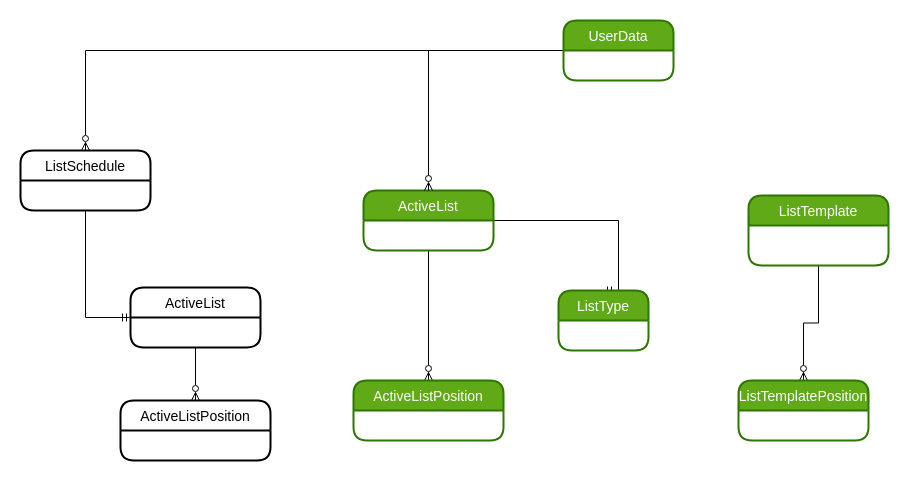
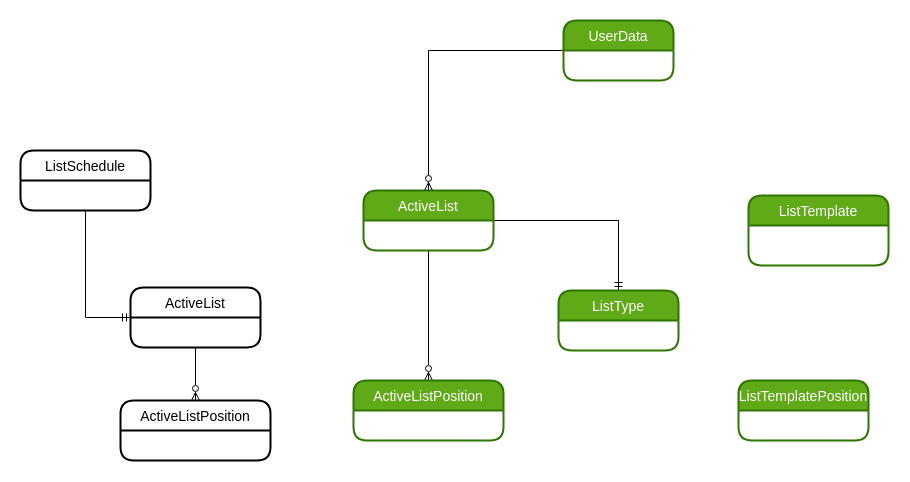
  <mxCell id="0" />
  <mxCell id="1" parent="0" />
  <mxCell id="2" style="edgeStyle=orthogonalEdgeStyle;rounded=0;orthogonalLoop=1;jettySize=auto;html=1;entryX=0.5;entryY=0;entryDx=0;entryDy=0;endArrow=ERzeroToMany;endFill=0;" parent="1" source="4" target="10" edge="1"><mxGeometry relative="1" as="geometry" /></mxCell>
  <mxCell id="3" style="edgeStyle=orthogonalEdgeStyle;rounded=0;orthogonalLoop=1;jettySize=auto;html=1;entryX=0.5;entryY=0;entryDx=0;entryDy=0;endArrow=ERmandOne;endFill=0;" parent="1" source="4" target="12" edge="1"><mxGeometry relative="1" as="geometry"><Array as="points"><mxPoint x="618" y="220" /></Array></mxGeometry></mxCell>
  <mxCell id="4" value="ActiveList" style="swimlane;childLayout=stackLayout;horizontal=1;startSize=30;horizontalStack=0;rounded=1;fontSize=14;fontStyle=0;strokeWidth=2;resizeParent=0;resizeLast=1;shadow=0;dashed=0;align=center;fillColor=#60a917;fontColor=#ffffff;strokeColor=#2D7600;" parent="1" vertex="1"><mxGeometry x="363" y="190" width="130" height="60" as="geometry" /></mxCell>
  <mxCell id="5" style="edgeStyle=orthogonalEdgeStyle;rounded=0;orthogonalLoop=1;jettySize=auto;html=1;entryX=0.5;entryY=0;entryDx=0;entryDy=0;endArrow=ERzeroToMany;endFill=0;" parent="1" source="7" target="4" edge="1"><mxGeometry relative="1" as="geometry" /></mxCell>
- <mxCell id="6" style="edgeStyle=orthogonalEdgeStyle;rounded=0;orthogonalLoop=1;jettySize=auto;html=1;entryX=0.5;entryY=0;entryDx=0;entryDy=0;endArrow=ERzeroToMany;endFill=0;" parent="1" source="7" target="17" edge="1"><mxGeometry relative="1" as="geometry" /></mxCell>
  <mxCell id="7" value="UserData" style="swimlane;childLayout=stackLayout;horizontal=1;startSize=30;horizontalStack=0;rounded=1;fontSize=14;fontStyle=0;strokeWidth=2;resizeParent=0;resizeLast=1;shadow=0;dashed=0;align=center;fillColor=#60a917;fontColor=#ffffff;strokeColor=#2D7600;" parent="1" vertex="1"><mxGeometry x="563" y="20" width="110" height="60" as="geometry" /></mxCell>
- <mxCell id="8" style="edgeStyle=orthogonalEdgeStyle;rounded=0;orthogonalLoop=1;jettySize=auto;html=1;entryX=0.5;entryY=0;entryDx=0;entryDy=0;endArrow=ERzeroToMany;endFill=0;" parent="1" source="9" target="11" edge="1"><mxGeometry relative="1" as="geometry" /></mxCell>
  <mxCell id="9" value="ListTemplate" style="swimlane;childLayout=stackLayout;horizontal=1;startSize=30;horizontalStack=0;rounded=1;fontSize=14;fontStyle=0;strokeWidth=2;resizeParent=0;resizeLast=1;shadow=0;dashed=0;align=center;fillColor=#60a917;fontColor=#ffffff;strokeColor=#2D7600;" parent="1" vertex="1"><mxGeometry x="748" y="195" width="140" height="70" as="geometry" /></mxCell>
  <mxCell id="10" value="ActiveListPosition" style="swimlane;childLayout=stackLayout;horizontal=1;startSize=30;horizontalStack=0;rounded=1;fontSize=14;fontStyle=0;strokeWidth=2;resizeParent=0;resizeLast=1;shadow=0;dashed=0;align=center;fillColor=#60a917;fontColor=#ffffff;strokeColor=#2D7600;" parent="1" vertex="1"><mxGeometry x="353" y="380" width="150" height="60" as="geometry" /></mxCell>
  <mxCell id="11" value="ListTemplatePosition" style="swimlane;childLayout=stackLayout;horizontal=1;startSize=30;horizontalStack=0;rounded=1;fontSize=14;fontStyle=0;strokeWidth=2;resizeParent=0;resizeLast=1;shadow=0;dashed=0;align=center;fillColor=#60a917;fontColor=#ffffff;strokeColor=#2D7600;" parent="1" vertex="1"><mxGeometry x="738" y="380" width="130" height="60" as="geometry" /></mxCell>
- <mxCell id="12" value="ListType" style="swimlane;childLayout=stackLayout;horizontal=1;startSize=30;horizontalStack=0;rounded=1;fontSize=14;fontStyle=0;strokeWidth=2;resizeParent=0;resizeLast=1;shadow=0;dashed=0;align=center;fillColor=#60a917;fontColor=#ffffff;strokeColor=#2D7600;" parent="1" vertex="1"><mxGeometry x="558" y="290" width="90" height="60" as="geometry" /></mxCell>
+ <mxCell id="12" value="ListType" style="swimlane;childLayout=stackLayout;horizontal=1;startSize=30;horizontalStack=0;rounded=1;fontSize=14;fontStyle=0;strokeWidth=2;resizeParent=0;resizeLast=1;shadow=0;dashed=0;align=center;fillColor=#60a917;fontColor=#ffffff;strokeColor=#2D7600;" parent="1" vertex="1"><mxGeometry x="558" y="290" width="120" height="60" as="geometry" /></mxCell>
  <mxCell id="13" style="edgeStyle=orthogonalEdgeStyle;rounded=0;orthogonalLoop=1;jettySize=auto;html=1;entryX=0.5;entryY=0;entryDx=0;entryDy=0;endArrow=ERzeroToMany;endFill=0;" parent="1" source="14" target="15" edge="1"><mxGeometry relative="1" as="geometry" /></mxCell>
  <mxCell id="14" value="ActiveList" style="swimlane;childLayout=stackLayout;horizontal=1;startSize=30;horizontalStack=0;rounded=1;fontSize=14;fontStyle=0;strokeWidth=2;resizeParent=0;resizeLast=1;shadow=0;dashed=0;align=center;" parent="1" vertex="1"><mxGeometry x="130" y="287" width="130" height="60" as="geometry" /></mxCell>
  <mxCell id="15" value="ActiveListPosition" style="swimlane;childLayout=stackLayout;horizontal=1;startSize=30;horizontalStack=0;rounded=1;fontSize=14;fontStyle=0;strokeWidth=2;resizeParent=0;resizeLast=1;shadow=0;dashed=0;align=center;" parent="1" vertex="1"><mxGeometry x="120" y="400" width="150" height="60" as="geometry" /></mxCell>
  <mxCell id="16" style="edgeStyle=orthogonalEdgeStyle;rounded=0;orthogonalLoop=1;jettySize=auto;html=1;entryX=0;entryY=0.5;entryDx=0;entryDy=0;endArrow=ERmandOne;endFill=0;" parent="1" source="17" target="14" edge="1"><mxGeometry relative="1" as="geometry" /></mxCell>
  <mxCell id="17" value="ListSchedule" style="swimlane;childLayout=stackLayout;horizontal=1;startSize=30;horizontalStack=0;rounded=1;fontSize=14;fontStyle=0;strokeWidth=2;resizeParent=0;resizeLast=1;shadow=0;dashed=0;align=center;" parent="1" vertex="1"><mxGeometry x="20" y="150" width="130" height="60" as="geometry" /></mxCell>
